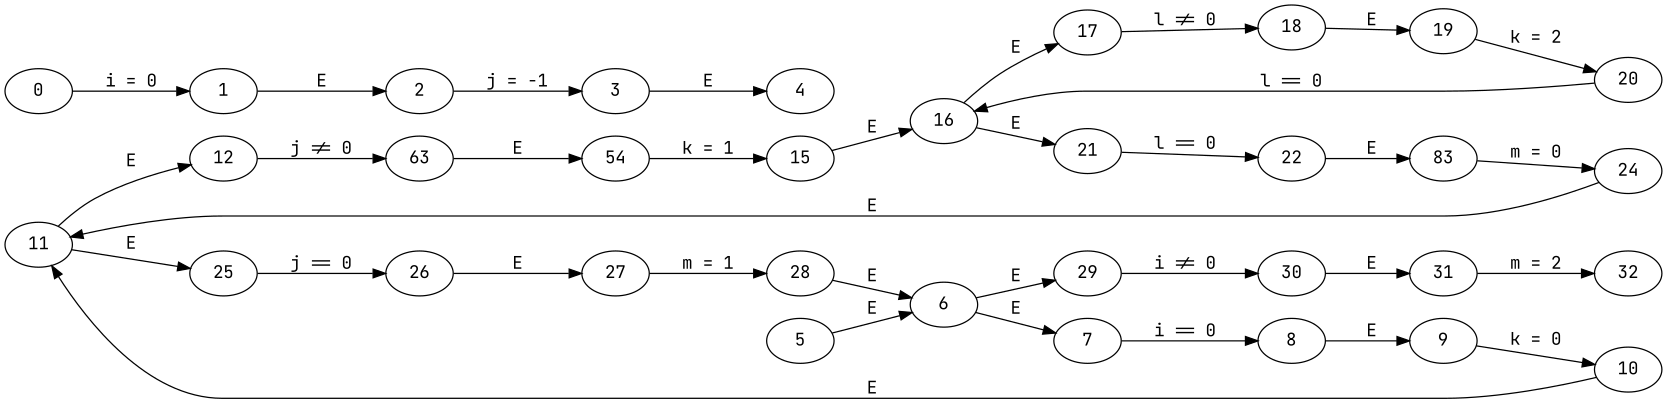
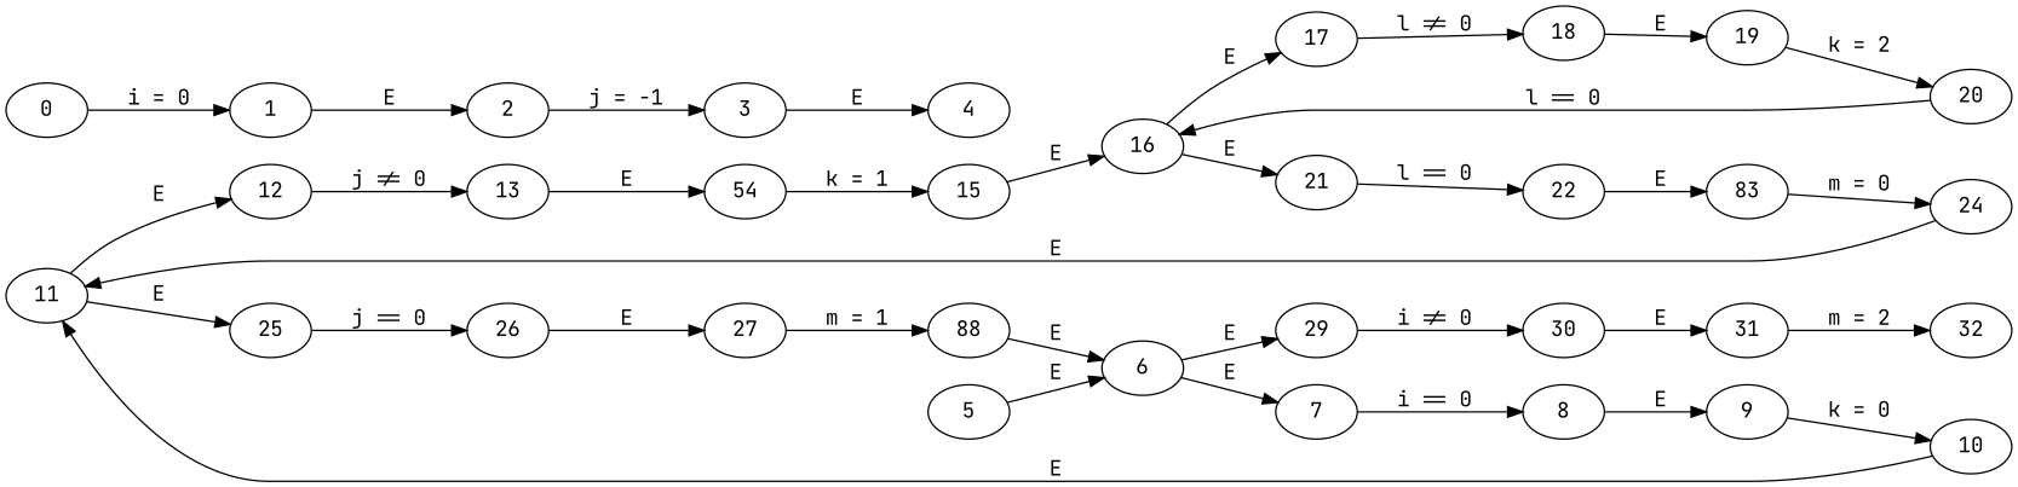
  digraph {
    fontname="JetBrains Mono"
    rankdir=LR
    node [fontname="JetBrains Mono"]
    edge [fontname="JetBrains Mono"]
    11
    12
    25
-   13 [label=63]
+   13
    26
    n6 [label=54]
    5
    6
    29
    7
    15
    16
    21
    17
    2
    3
    4
    24
    0
    1
    10
    22
    18
    n24 [label=83]
    8
    9
    30
    31
    32
    19
    20
    27
-   28
+   28 [label=88]
    11 -> 12 [label=" E "]
    11 -> 25 [label=" E "]
    12 -> 13 [label=" j != 0 "]
    25 -> 26 [label=" j == 0 "]
    13 -> n6 [label=" E "]
    26 -> 27 [label=" E "]
    n6 -> 15 [label=" k = 1 "]
    5 -> 6 [label=" E "]
    6 -> 29 [label=" E "]
    6 -> 7 [label=" E "]
    29 -> 30 [label=" i != 0 "]
    7 -> 8 [label=" i == 0 "]
    15 -> 16 [label=" E "]
    16 -> 21 [label=" E "]
    16 -> 17 [label=" E "]
    21 -> 22 [label=" l == 0 "]
    17 -> 18 [label=" l != 0 "]
    2 -> 3 [label=" j = -1 "]
    3 -> 4 [label=" E "]
    24 -> 11 [label=" E "]
    0 -> 1 [label=" i = 0 "]
    1 -> 2 [label=" E "]
    10 -> 11 [label=" E "]
    22 -> n24 [label=" E "]
    18 -> 19 [label=" E "]
    n24 -> 24 [label=" m = 0 "]
    8 -> 9 [label=" E "]
    9 -> 10 [label=" k = 0 "]
    30 -> 31 [label=" E "]
    31 -> 32 [label=" m = 2 "]
    19 -> 20 [label=" k = 2 "]
    20 -> 16 [label=" l == 0 "]
    27 -> 28 [label=" m = 1 "]
    28 -> 6 [label=" E "]
  }
